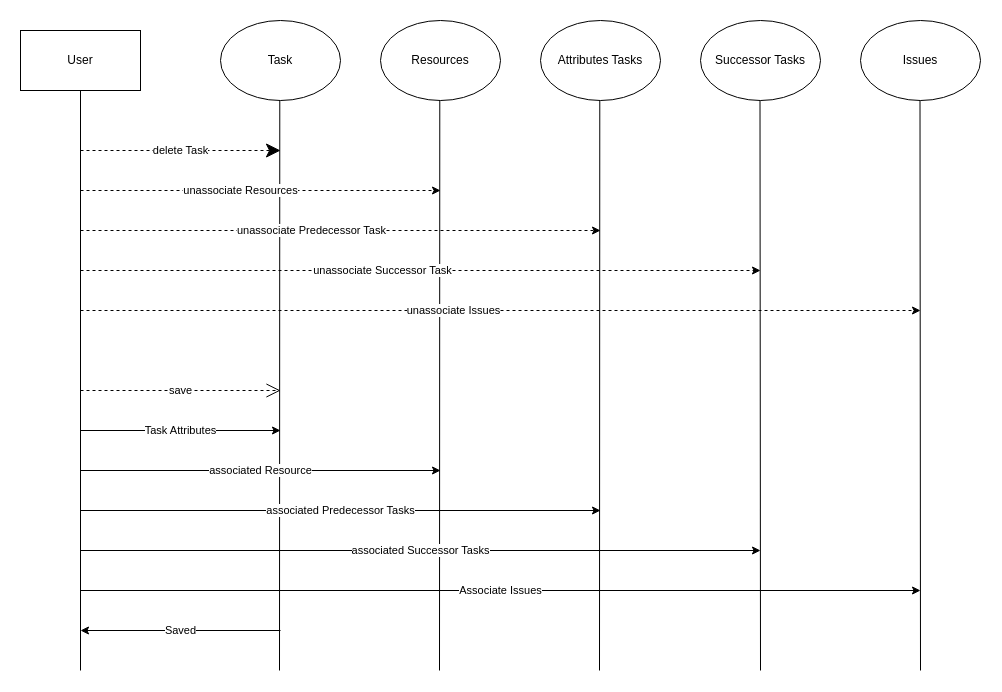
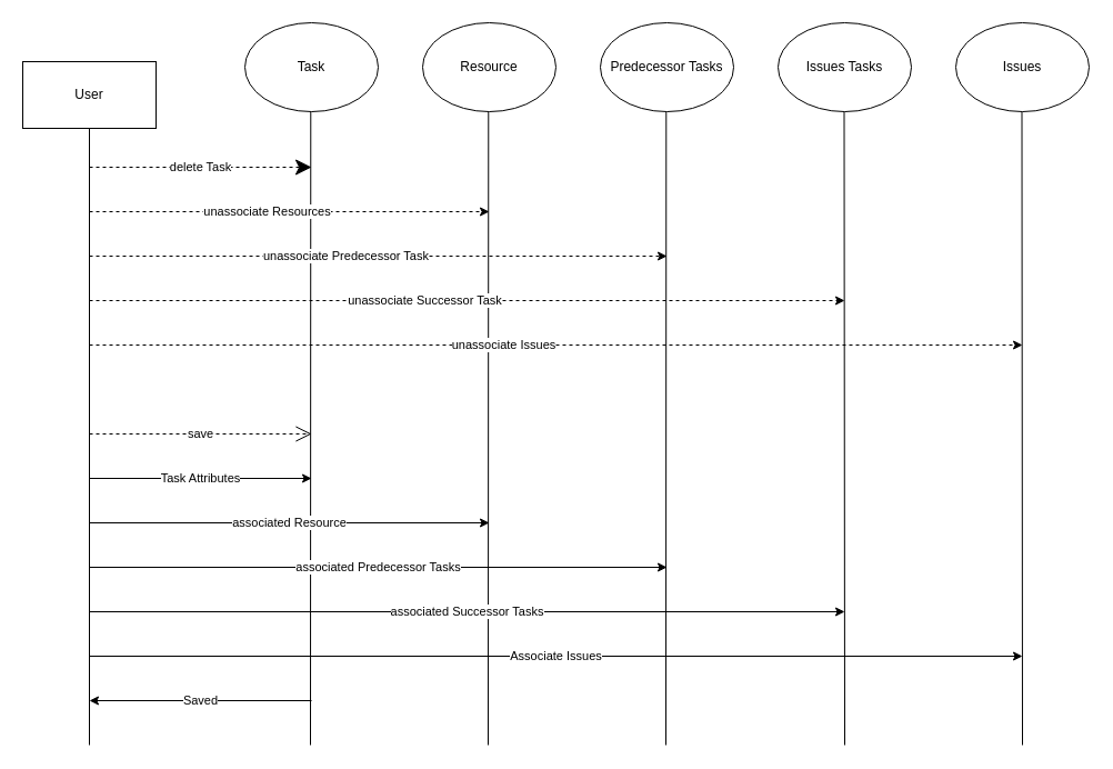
  <mxCell id="0" />
  <mxCell id="1" parent="0" />
- <mxCell id="2" value="User" style="rounded=0;whiteSpace=wrap;html=1;" parent="1" vertex="1"><mxGeometry x="20" y="30" width="120" height="60" as="geometry" /></mxCell>
+ <mxCell id="2" value="User" style="rounded=0;whiteSpace=wrap;html=1;" parent="1" vertex="1"><mxGeometry x="20" y="55" width="120" height="60" as="geometry" /></mxCell>
  <mxCell id="3" value="" style="endArrow=none;html=1;entryX=0.5;entryY=1;entryDx=0;entryDy=0;" parent="1" target="2" edge="1"><mxGeometry width="50" height="50" relative="1" as="geometry"><mxPoint x="80" y="670" as="sourcePoint" /><mxPoint x="110" y="300" as="targetPoint" /></mxGeometry></mxCell>
  <mxCell id="4" value="Task" style="ellipse;whiteSpace=wrap;html=1;" parent="1" vertex="1"><mxGeometry x="220" y="20" width="120" height="80" as="geometry" /></mxCell>
- <mxCell id="5" value="Resources" style="ellipse;whiteSpace=wrap;html=1;" parent="1" vertex="1"><mxGeometry x="380" y="20" width="120" height="80" as="geometry" /></mxCell>
- <mxCell id="6" value="Attributes Tasks" style="ellipse;whiteSpace=wrap;html=1;" parent="1" vertex="1"><mxGeometry x="540" y="20" width="120" height="80" as="geometry" /></mxCell>
+ <mxCell id="5" value="Resource" style="ellipse;whiteSpace=wrap;html=1;" parent="1" vertex="1"><mxGeometry x="380" y="20" width="120" height="80" as="geometry" /></mxCell>
+ <mxCell id="6" value="Predecessor Tasks" style="ellipse;whiteSpace=wrap;html=1;" parent="1" vertex="1"><mxGeometry x="540" y="20" width="120" height="80" as="geometry" /></mxCell>
  <mxCell id="7" value="" style="endArrow=none;html=1;entryX=0.5;entryY=1;entryDx=0;entryDy=0;" parent="1" edge="1"><mxGeometry width="50" height="50" relative="1" as="geometry"><mxPoint x="279" y="670" as="sourcePoint" /><mxPoint x="279.29" y="100" as="targetPoint" /></mxGeometry></mxCell>
  <mxCell id="8" value="" style="endArrow=none;html=1;entryX=0.5;entryY=1;entryDx=0;entryDy=0;" parent="1" edge="1"><mxGeometry width="50" height="50" relative="1" as="geometry"><mxPoint x="439" y="670" as="sourcePoint" /><mxPoint x="439.29" y="100" as="targetPoint" /></mxGeometry></mxCell>
  <mxCell id="9" value="" style="endArrow=none;html=1;entryX=0.5;entryY=1;entryDx=0;entryDy=0;" parent="1" edge="1"><mxGeometry width="50" height="50" relative="1" as="geometry"><mxPoint x="599" y="670" as="sourcePoint" /><mxPoint x="599.29" y="100" as="targetPoint" /></mxGeometry></mxCell>
- <mxCell id="10" value="Successor Tasks" style="ellipse;whiteSpace=wrap;html=1;" parent="1" vertex="1"><mxGeometry x="700" y="20" width="120" height="80" as="geometry" /></mxCell>
+ <mxCell id="10" value="Issues Tasks" style="ellipse;whiteSpace=wrap;html=1;" parent="1" vertex="1"><mxGeometry x="700" y="20" width="120" height="80" as="geometry" /></mxCell>
  <mxCell id="11" value="Issues" style="ellipse;whiteSpace=wrap;html=1;" parent="1" vertex="1"><mxGeometry x="860" y="20" width="120" height="80" as="geometry" /></mxCell>
  <mxCell id="12" value="" style="endArrow=none;html=1;entryX=0.5;entryY=1;entryDx=0;entryDy=0;" parent="1" edge="1"><mxGeometry width="50" height="50" relative="1" as="geometry"><mxPoint x="760" y="670" as="sourcePoint" /><mxPoint x="759.5" y="100" as="targetPoint" /></mxGeometry></mxCell>
  <mxCell id="13" value="" style="endArrow=none;html=1;entryX=0.5;entryY=1;entryDx=0;entryDy=0;" parent="1" edge="1"><mxGeometry width="50" height="50" relative="1" as="geometry"><mxPoint x="920" y="670" as="sourcePoint" /><mxPoint x="919.5" y="100" as="targetPoint" /></mxGeometry></mxCell>
  <mxCell id="14" value="delete Task" style="endArrow=classic;endSize=12;dashed=1;html=1;" parent="1" edge="1"><mxGeometry width="160" relative="1" as="geometry"><mxPoint x="80" y="150" as="sourcePoint" /><mxPoint x="280" y="150" as="targetPoint" /></mxGeometry></mxCell>
  <mxCell id="15" value="unassociate Resources" style="endArrow=classic;html=1;dashed=1;" parent="1" edge="1"><mxGeometry x="-0.111" width="50" height="50" relative="1" as="geometry"><mxPoint x="80" y="190" as="sourcePoint" /><mxPoint x="440" y="190" as="targetPoint" /><mxPoint as="offset" /></mxGeometry></mxCell>
  <mxCell id="16" value="unassociate Predecessor Task" style="endArrow=classic;html=1;dashed=1;" parent="1" edge="1"><mxGeometry x="-0.111" width="50" height="50" relative="1" as="geometry"><mxPoint x="80" y="230" as="sourcePoint" /><mxPoint x="600" y="230" as="targetPoint" /><mxPoint as="offset" /></mxGeometry></mxCell>
  <mxCell id="17" value="unassociate Successor Task" style="endArrow=classic;html=1;dashed=1;" parent="1" edge="1"><mxGeometry x="-0.111" width="50" height="50" relative="1" as="geometry"><mxPoint x="80" y="270" as="sourcePoint" /><mxPoint x="760" y="270" as="targetPoint" /><mxPoint as="offset" /></mxGeometry></mxCell>
  <mxCell id="18" value="unassociate Issues" style="endArrow=classic;dashed=1;html=1;" parent="1" edge="1"><mxGeometry x="-0.111" width="50" height="50" relative="1" as="geometry"><mxPoint x="80" y="310" as="sourcePoint" /><mxPoint x="920" y="310" as="targetPoint" /><mxPoint as="offset" /></mxGeometry></mxCell>
  <mxCell id="19" value="save" style="endArrow=open;endSize=12;dashed=1;html=1;" parent="1" edge="1"><mxGeometry width="160" relative="1" as="geometry"><mxPoint x="80" y="390" as="sourcePoint" /><mxPoint x="280" y="390" as="targetPoint" /><Array as="points"><mxPoint x="180" y="390" /></Array></mxGeometry></mxCell>
  <mxCell id="20" value="Task Attributes" style="endArrow=classic;html=1;" parent="1" edge="1"><mxGeometry width="50" height="50" relative="1" as="geometry"><mxPoint x="80" y="430" as="sourcePoint" /><mxPoint x="280" y="430" as="targetPoint" /><mxPoint as="offset" /></mxGeometry></mxCell>
  <mxCell id="21" value="associated Resource" style="endArrow=classic;html=1;" parent="1" edge="1"><mxGeometry width="50" height="50" relative="1" as="geometry"><mxPoint x="80" y="470" as="sourcePoint" /><mxPoint x="440" y="470" as="targetPoint" /><mxPoint as="offset" /></mxGeometry></mxCell>
  <mxCell id="22" value="associated Predecessor Tasks" style="endArrow=classic;html=1;" parent="1" edge="1"><mxGeometry width="50" height="50" relative="1" as="geometry"><mxPoint x="80" y="510" as="sourcePoint" /><mxPoint x="600" y="510" as="targetPoint" /><mxPoint as="offset" /></mxGeometry></mxCell>
  <mxCell id="23" value="associated Successor Tasks" style="endArrow=classic;html=1;" parent="1" edge="1"><mxGeometry width="50" height="50" relative="1" as="geometry"><mxPoint x="80" y="550" as="sourcePoint" /><mxPoint x="760" y="550" as="targetPoint" /><mxPoint as="offset" /></mxGeometry></mxCell>
  <mxCell id="24" value="Associate Issues" style="endArrow=classic;html=1;" parent="1" edge="1"><mxGeometry width="50" height="50" relative="1" as="geometry"><mxPoint x="80" y="590" as="sourcePoint" /><mxPoint x="920" y="590" as="targetPoint" /><mxPoint as="offset" /></mxGeometry></mxCell>
  <mxCell id="25" value="Saved" style="endArrow=classic;html=1;" parent="1" edge="1"><mxGeometry width="50" height="50" relative="1" as="geometry"><mxPoint x="280" y="630" as="sourcePoint" /><mxPoint x="80" y="630" as="targetPoint" /><mxPoint as="offset" /></mxGeometry></mxCell>
